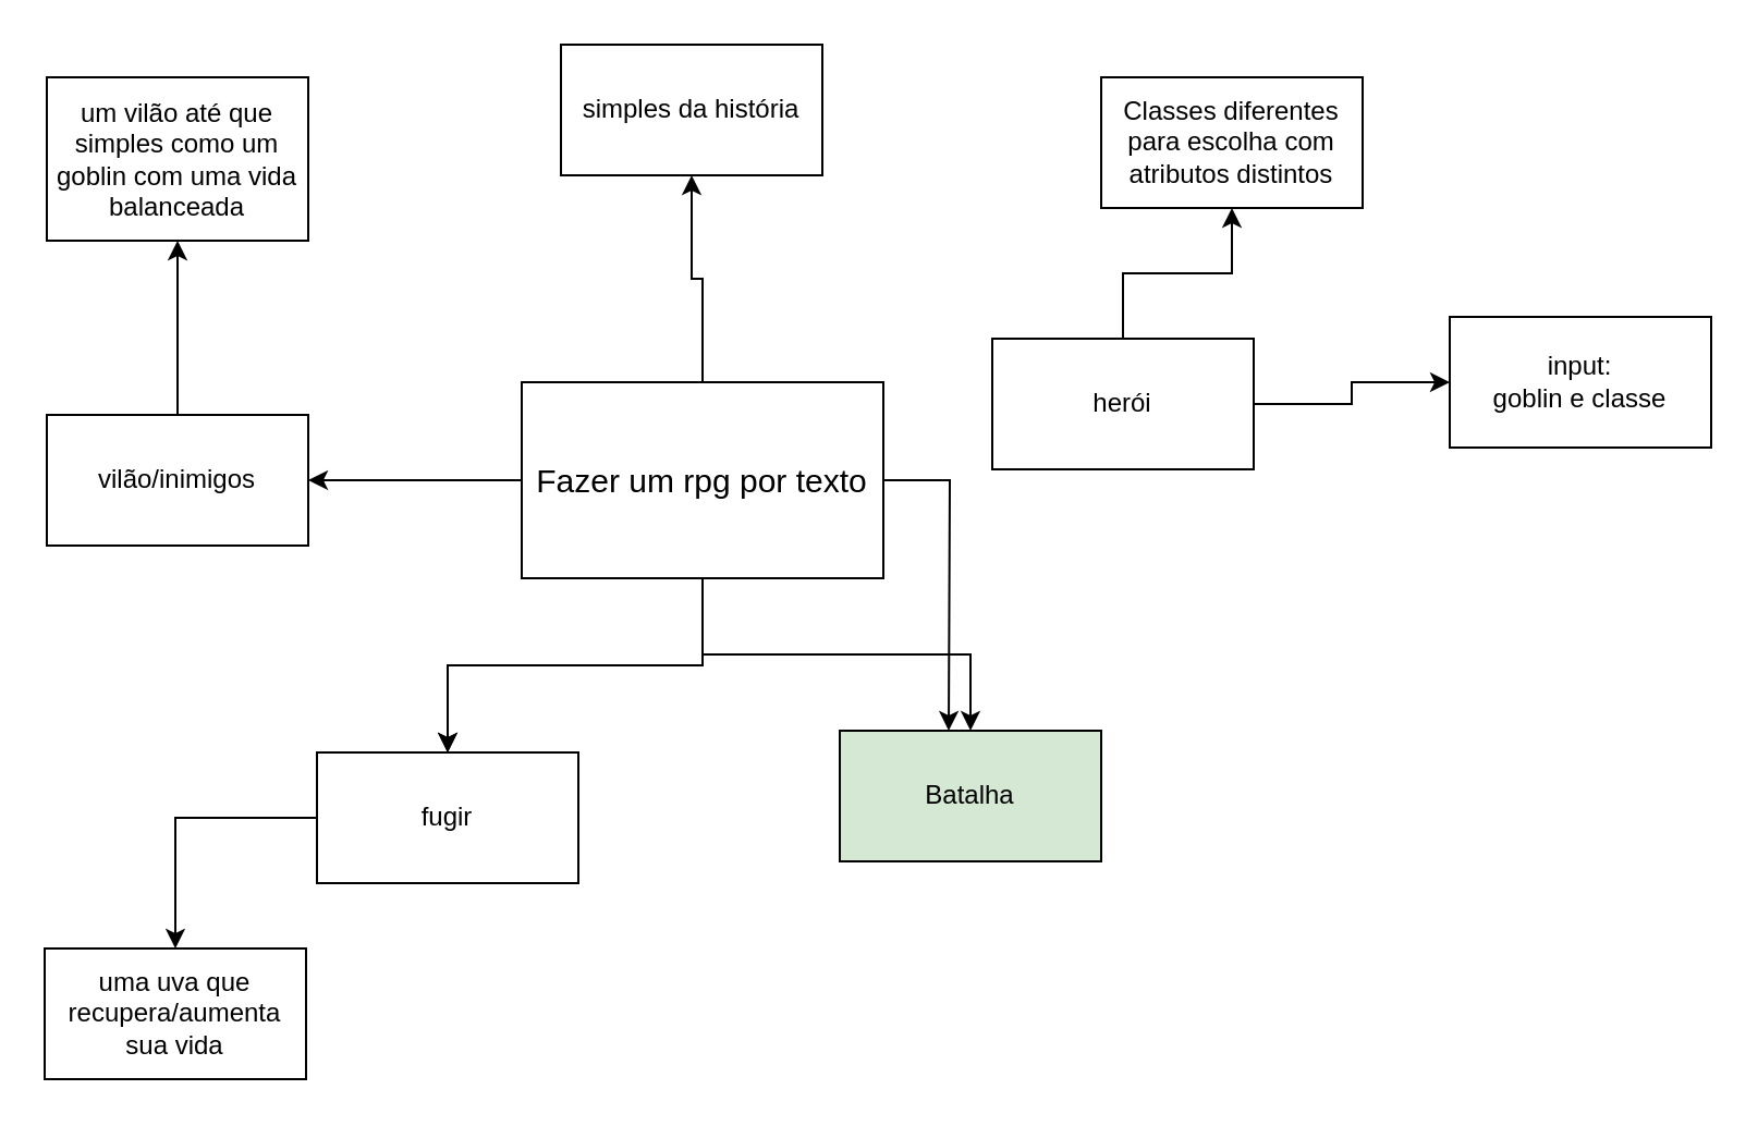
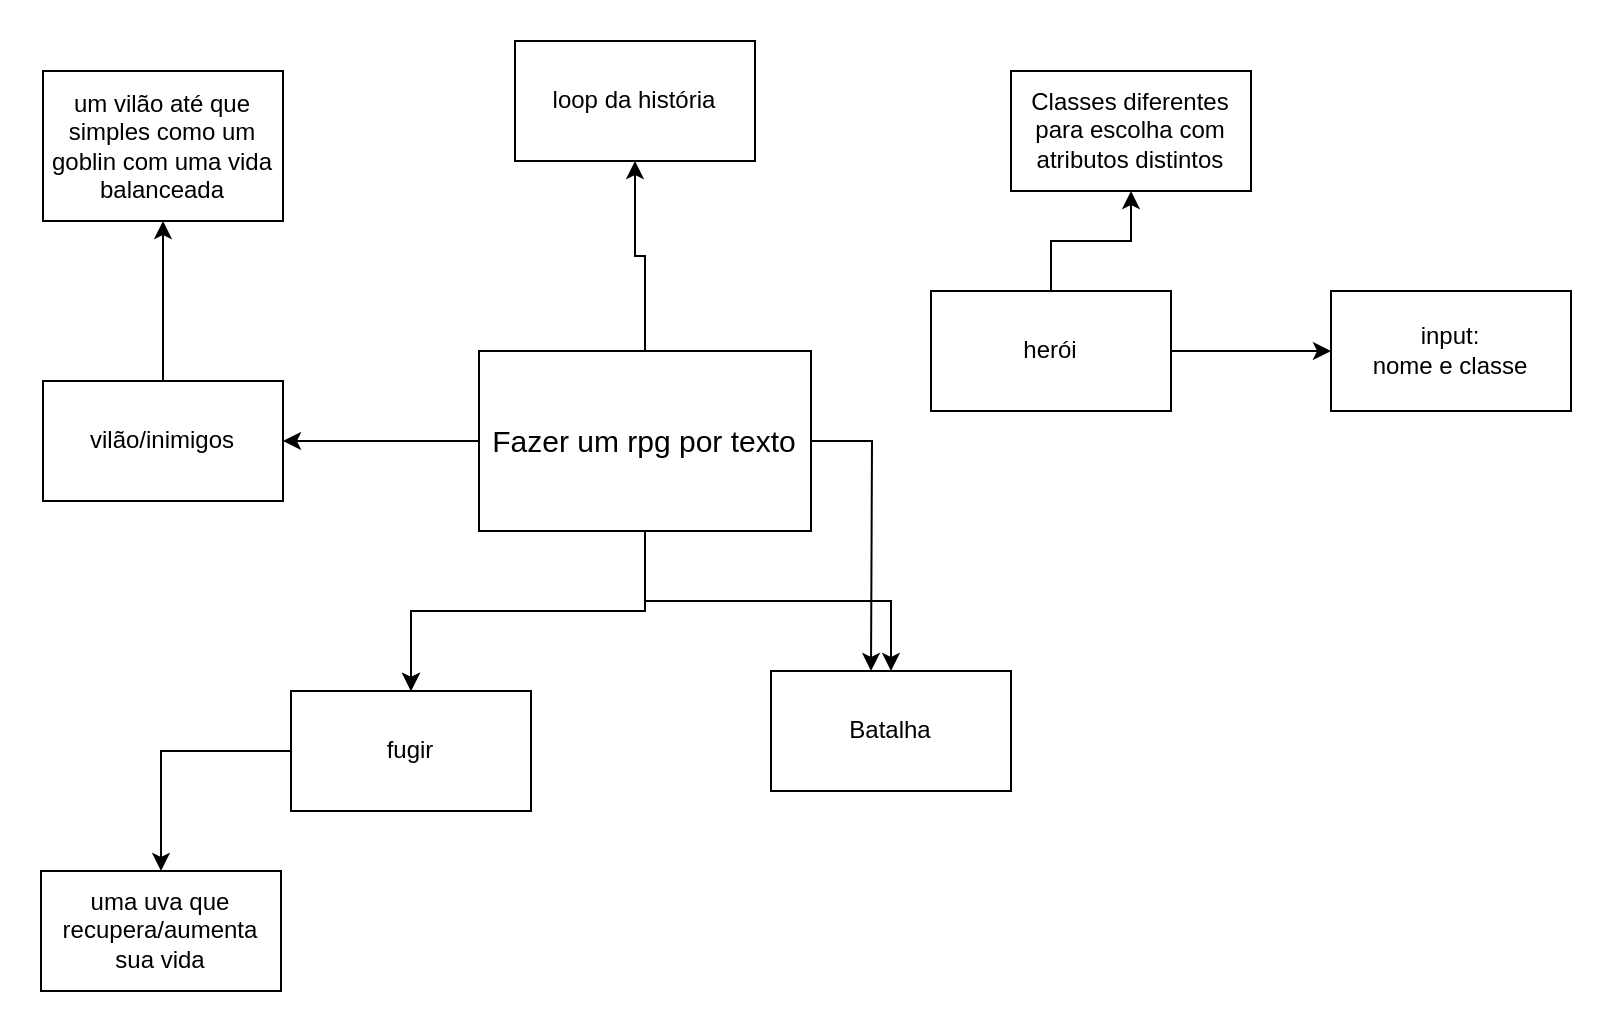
  <mxCell id="0" />
  <mxCell id="1" parent="0" />
  <mxCell id="2" value="" style="edgeStyle=orthogonalEdgeStyle;rounded=0;orthogonalLoop=1;jettySize=auto;html=1;" edge="1" parent="1" source="8" target="20"><mxGeometry relative="1" as="geometry" /></mxCell>
  <mxCell id="3" value="" style="edgeStyle=orthogonalEdgeStyle;rounded=0;orthogonalLoop=1;jettySize=auto;html=1;" edge="1" parent="1" source="8" target="13"><mxGeometry relative="1" as="geometry" /></mxCell>
  <mxCell id="4" value="" style="edgeStyle=orthogonalEdgeStyle;rounded=0;orthogonalLoop=1;jettySize=auto;html=1;" edge="1" parent="1" source="8" target="15"><mxGeometry relative="1" as="geometry" /></mxCell>
  <mxCell id="5" value="" style="edgeStyle=orthogonalEdgeStyle;rounded=0;orthogonalLoop=1;jettySize=auto;html=1;" edge="1" parent="1" source="8" target="16"><mxGeometry relative="1" as="geometry" /></mxCell>
  <mxCell id="6" value="" style="edgeStyle=orthogonalEdgeStyle;rounded=0;orthogonalLoop=1;jettySize=auto;html=1;" edge="1" parent="1" source="8" target="15"><mxGeometry relative="1" as="geometry" /></mxCell>
  <mxCell id="7" style="edgeStyle=orthogonalEdgeStyle;rounded=0;orthogonalLoop=1;jettySize=auto;html=1;" edge="1" parent="1" source="8"><mxGeometry relative="1" as="geometry"><mxPoint x="435" y="335" as="targetPoint" /></mxGeometry></mxCell>
  <mxCell id="8" value="&lt;font style=&quot;font-size: 15px;&quot;&gt;Fazer um rpg por texto&lt;/font&gt;" style="rounded=0;whiteSpace=wrap;html=1;" vertex="1" parent="1"><mxGeometry x="239" y="175" width="166" height="90" as="geometry" /></mxCell>
  <mxCell id="9" value="" style="edgeStyle=orthogonalEdgeStyle;rounded=0;orthogonalLoop=1;jettySize=auto;html=1;" edge="1" parent="1" source="11" target="17"><mxGeometry relative="1" as="geometry" /></mxCell>
  <mxCell id="10" value="" style="edgeStyle=orthogonalEdgeStyle;rounded=0;orthogonalLoop=1;jettySize=auto;html=1;" edge="1" parent="1" source="11" target="18"><mxGeometry relative="1" as="geometry" /></mxCell>
- <mxCell id="11" value="herói" style="whiteSpace=wrap;html=1;rounded=0;" vertex="1" parent="1"><mxGeometry x="455" y="155" width="120" height="60" as="geometry" /></mxCell>
+ <mxCell id="11" value="herói" style="whiteSpace=wrap;html=1;rounded=0;" vertex="1" parent="1"><mxGeometry x="465" y="145" width="120" height="60" as="geometry" /></mxCell>
  <mxCell id="12" value="" style="edgeStyle=orthogonalEdgeStyle;rounded=0;orthogonalLoop=1;jettySize=auto;html=1;" edge="1" parent="1" source="13" target="19"><mxGeometry relative="1" as="geometry" /></mxCell>
  <mxCell id="13" value="vilão/inimigos" style="whiteSpace=wrap;html=1;rounded=0;" vertex="1" parent="1"><mxGeometry x="21" y="190" width="120" height="60" as="geometry" /></mxCell>
  <mxCell id="14" value="" style="edgeStyle=orthogonalEdgeStyle;rounded=0;orthogonalLoop=1;jettySize=auto;html=1;" edge="1" parent="1" source="15" target="21"><mxGeometry relative="1" as="geometry" /></mxCell>
  <mxCell id="15" value="fugir" style="whiteSpace=wrap;html=1;rounded=0;" vertex="1" parent="1"><mxGeometry x="145" y="345" width="120" height="60" as="geometry" /></mxCell>
- <mxCell id="16" value="simples da história" style="whiteSpace=wrap;html=1;rounded=0;" vertex="1" parent="1"><mxGeometry x="257" y="20" width="120" height="60" as="geometry" /></mxCell>
+ <mxCell id="16" value="loop da história" style="whiteSpace=wrap;html=1;rounded=0;" vertex="1" parent="1"><mxGeometry x="257" y="20" width="120" height="60" as="geometry" /></mxCell>
  <mxCell id="17" value="Classes diferentes para escolha com atributos distintos" style="whiteSpace=wrap;html=1;rounded=0;" vertex="1" parent="1"><mxGeometry x="505" y="35" width="120" height="60" as="geometry" /></mxCell>
- <mxCell id="18" value="input:&lt;div&gt;goblin e classe&lt;/div&gt;" style="whiteSpace=wrap;html=1;rounded=0;" vertex="1" parent="1"><mxGeometry x="665" y="145" width="120" height="60" as="geometry" /></mxCell>
+ <mxCell id="18" value="input:&lt;div&gt;nome e classe&lt;/div&gt;" style="whiteSpace=wrap;html=1;rounded=0;" vertex="1" parent="1"><mxGeometry x="665" y="145" width="120" height="60" as="geometry" /></mxCell>
  <mxCell id="19" value="um vilão até que simples como um goblin com uma vida balanceada" style="whiteSpace=wrap;html=1;rounded=0;" vertex="1" parent="1"><mxGeometry x="21" y="35" width="120" height="75" as="geometry" /></mxCell>
- <mxCell id="20" value="Batalha" style="whiteSpace=wrap;html=1;rounded=0;fillColor=#d5e8d4;" vertex="1" parent="1"><mxGeometry x="385" y="335" width="120" height="60" as="geometry" /></mxCell>
+ <mxCell id="20" value="Batalha" style="whiteSpace=wrap;html=1;rounded=0;" vertex="1" parent="1"><mxGeometry x="385" y="335" width="120" height="60" as="geometry" /></mxCell>
  <mxCell id="21" value="uma uva que recupera/aumenta sua vida" style="whiteSpace=wrap;html=1;rounded=0;" vertex="1" parent="1"><mxGeometry x="20" y="435" width="120" height="60" as="geometry" /></mxCell>
